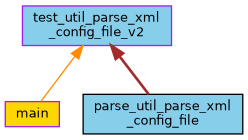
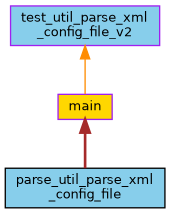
  digraph {
    rankdir=TB
    node [color=purple fillcolor=skyblue fontname=Helvetica fontsize=10 shape=record style=filled]
    edge [dir=back fontname=Helvetica fontsize=10 labelfontname=Helvetica labelfontsize=10]
    n1 [fontcolor=black height=0.2 label="test_util_parse_xml\l_config_file_v2" width=0.4]
    n2 [fillcolor=gold height=0.2 label=main width=0.4]
    n3 [color=black height=0.2 label="parse_util_parse_xml\l_config_file" width=0.4]
    n1 -> n2 [color=darkorange style=solid]
-   n1 -> n3 [color=brown style=bold]
+   n2 -> n3 [color=brown style=bold]
  }
